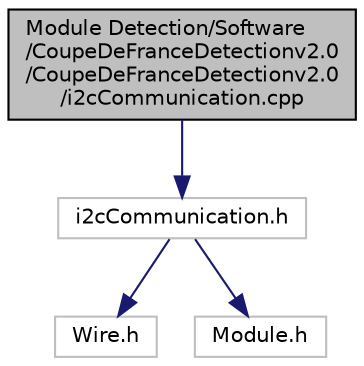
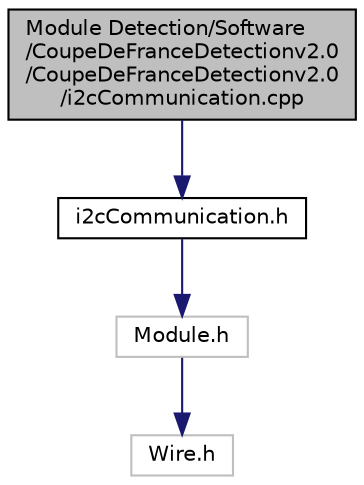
  digraph {
    node [color=black fillcolor=white fontname=Helvetica fontsize=10 shape=record style=filled]
    edge [color=midnightblue fontname=Helvetica fontsize=10 labelfontname=Helvetica labelfontsize=10 style=solid]
    n1 [fillcolor=grey75 fontcolor=black height=0.2 label="Module Detection/Software\l/CoupeDeFranceDetectionv2.0\l/CoupeDeFranceDetectionv2.0\l/i2cCommunication.cpp" width=0.4]
-   n2 [color=grey75 height=0.2 label="i2cCommunication.h" width=0.4]
+   n2 [height=0.2 label="i2cCommunication.h" width=0.4]
    n3 [color=grey75 height=0.2 label="Wire.h" width=0.4]
    n4 [color=grey75 height=0.2 label="Module.h" width=0.4]
    n1 -> n2
-   n2 -> n3
+   n4 -> n3
    n2 -> n4
  }
